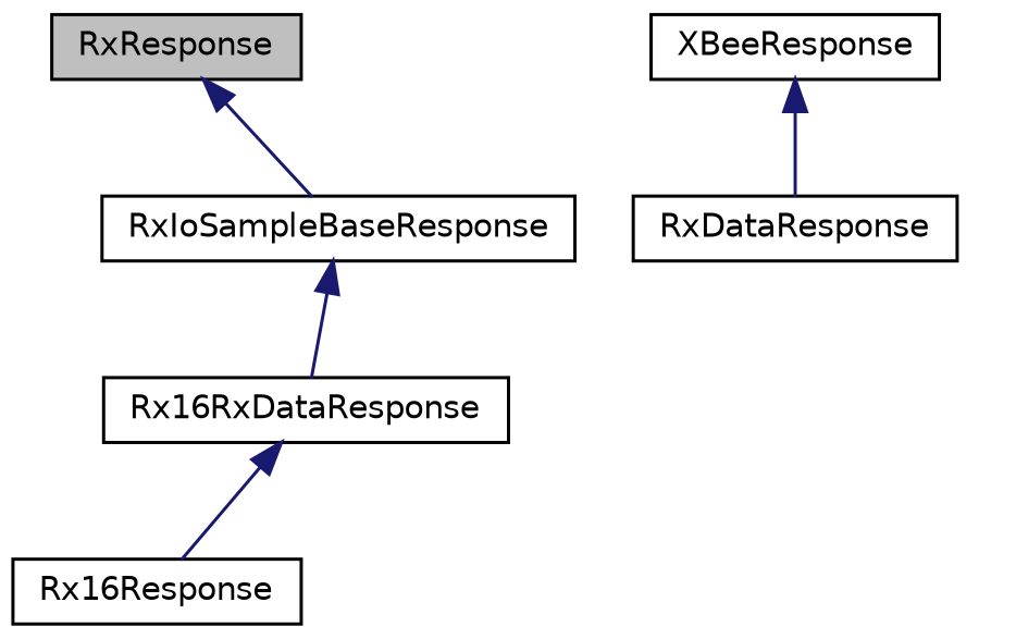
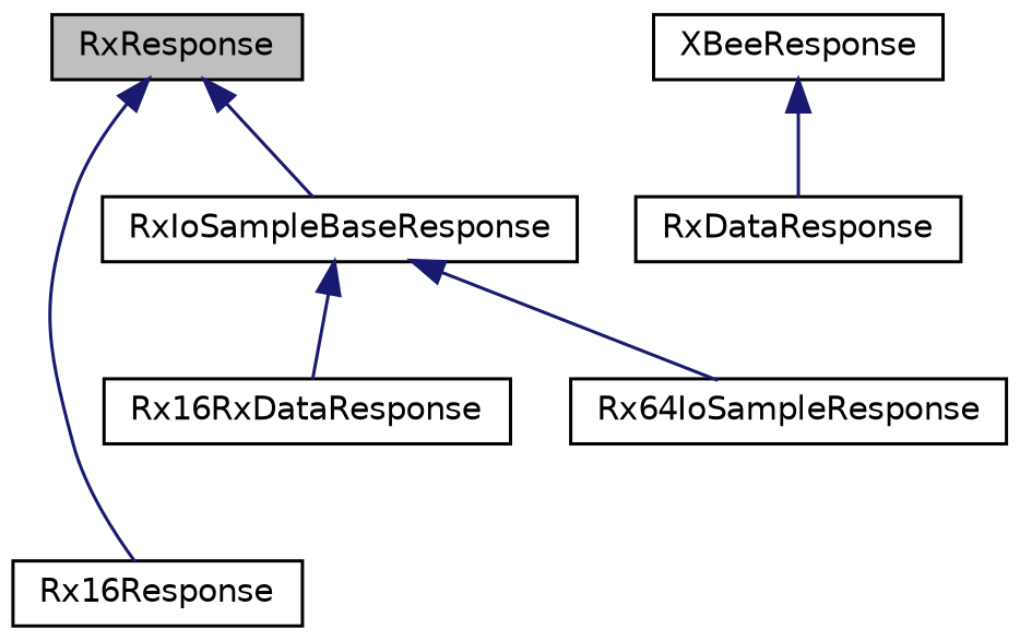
  digraph {
    node [color=black fillcolor=white fontname=Helvetica fontsize=10 shape=record style=filled]
    edge [color=midnightblue dir=back fontname=Helvetica fontsize=10 labelfontname=Helvetica labelfontsize=10 style=solid]
    n1 [fillcolor=grey75 fontcolor=black height=0.2 label=RxResponse width=0.4]
    n2 [height=0.2 label=Rx16Response width=0.4]
    n3 [height=0.2 label=RxIoSampleBaseResponse width=0.4]
    n4 [height=0.2 label=Rx16RxDataResponse width=0.4]
+   n5 [height=0.2 label=Rx64IoSampleResponse width=0.4]
    n6 [height=0.2 label=RxDataResponse width=0.4]
    n7 [height=0.2 label=XBeeResponse width=0.4]
-   n4 -> n2
+   n1 -> n2
    n1 -> n3
    n3 -> n4
+   n3 -> n5
    n7 -> n6
  }
